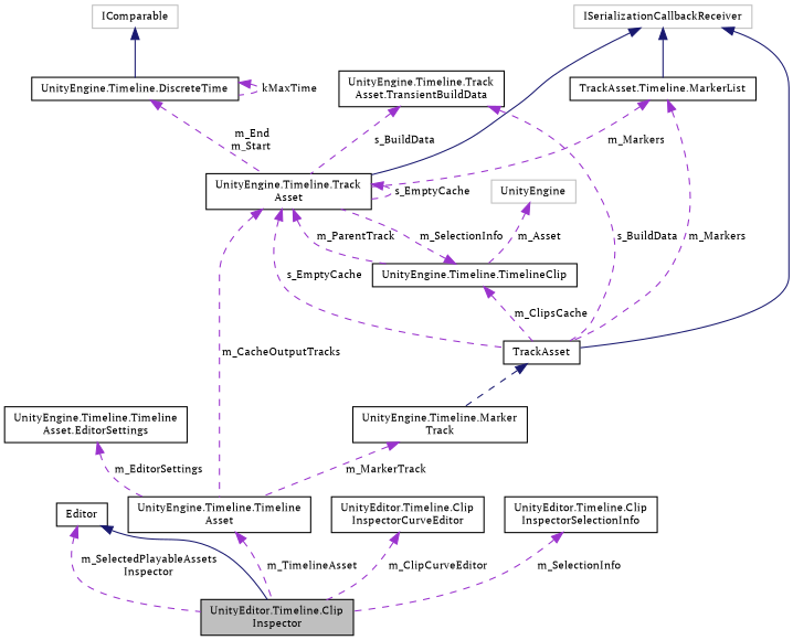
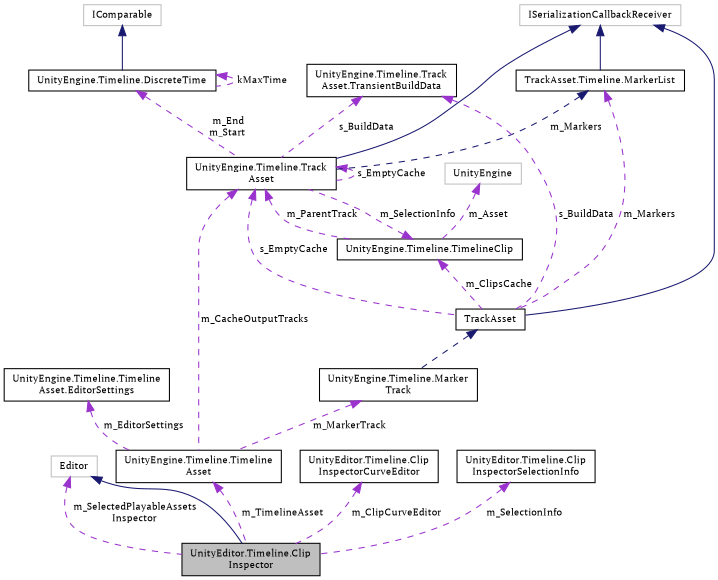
  digraph {
    fontname="PT Serif"
    rankdir=TB
    node [color=black fillcolor=white fontname="PT Serif" fontsize=10 shape=record style=filled]
    edge [color=darkorchid3 dir=back fontname="PT Serif" fontsize=10 labelfontname=Helvetica labelfontsize=10 style=dashed]
    n1 [fillcolor=grey75 fontcolor=black height=0.2 label="UnityEditor.Timeline.Clip\lInspector" width=0.4]
-   n2 [height=0.2 label=Editor width=0.4]
+   n2 [color=grey75 height=0.2 label=Editor width=0.4]
    n3 [height=0.2 label="UnityEngine.Timeline.Timeline\lAsset" width=0.4]
    n4 [height=0.2 label="UnityEngine.Timeline.Timeline\lAsset.EditorSettings" width=0.4]
    n5 [height=0.2 label="UnityEngine.Timeline.Track\lAsset" width=0.4]
    n6 [height=0.2 label="UnityEngine.Timeline.TimelineClip" width=0.4]
    n7 [height=0.2 label=TrackAsset width=0.4]
    n8 [height=0.2 label="UnityEngine.Timeline.Marker\lTrack" width=0.4]
    n9 [color=grey75 height=0.2 label=ISerializationCallbackReceiver width=0.4]
    n10 [height=0.2 label="TrackAsset.Timeline.MarkerList" width=0.4]
    n11 [height=0.2 label="UnityEngine.Timeline.DiscreteTime" width=0.4]
    n12 [color=grey75 height=0.2 label=IComparable width=0.4]
    n13 [color=grey75 height=0.2 label=UnityEngine width=0.4]
    n14 [height=0.2 label="UnityEngine.Timeline.Track\lAsset.TransientBuildData" width=0.4]
    n15 [height=0.2 label="UnityEditor.Timeline.Clip\lInspectorCurveEditor" width=0.4]
    n16 [height=0.2 label="UnityEditor.Timeline.Clip\lInspectorSelectionInfo" width=0.4]
    n2 -> n1 [color=midnightblue style=solid]
    n2 -> n1 [label=" m_SelectedPlayableAssets\lInspector"]
    n3 -> n1 [label=" m_TimelineAsset"]
    n4 -> n3 [label=" m_EditorSettings"]
    n5 -> n3 [label=" m_CacheOutputTracks"]
    n5 -> n5 [label=" s_EmptyCache"]
    n5 -> n6 [label=" m_ParentTrack"]
    n5 -> n7 [label=" s_EmptyCache"]
    n6 -> n5 [label=" m_SelectionInfo"]
    n6 -> n7 [label=" m_ClipsCache"]
    n7 -> n8 [color=midnightblue]
    n8 -> n3 [label=" m_MarkerTrack"]
    n9 -> n5 [color=midnightblue style=solid]
    n9 -> n7 [color=midnightblue style=solid]
    n9 -> n10 [color=midnightblue style=solid]
-   n10 -> n5 [label=" m_Markers"]
+   n10 -> n5 [color=midnightblue label=" m_Markers"]
    n10 -> n7 [label=" m_Markers"]
    n11 -> n5 [label=" m_End\nm_Start"]
    n11 -> n11 [label=" kMaxTime"]
    n12 -> n11 [color=midnightblue style=solid]
    n13 -> n6 [label=" m_Asset"]
    n14 -> n5 [label=" s_BuildData"]
    n14 -> n7 [label=" s_BuildData"]
    n15 -> n1 [label=" m_ClipCurveEditor"]
    n16 -> n1 [label=" m_SelectionInfo"]
  }
